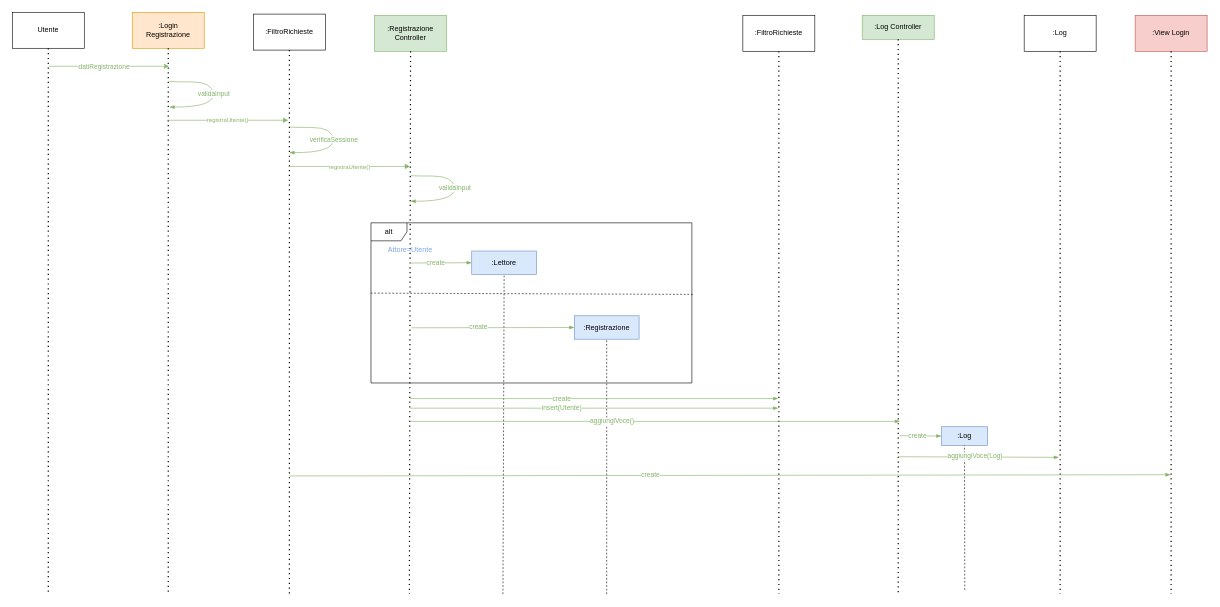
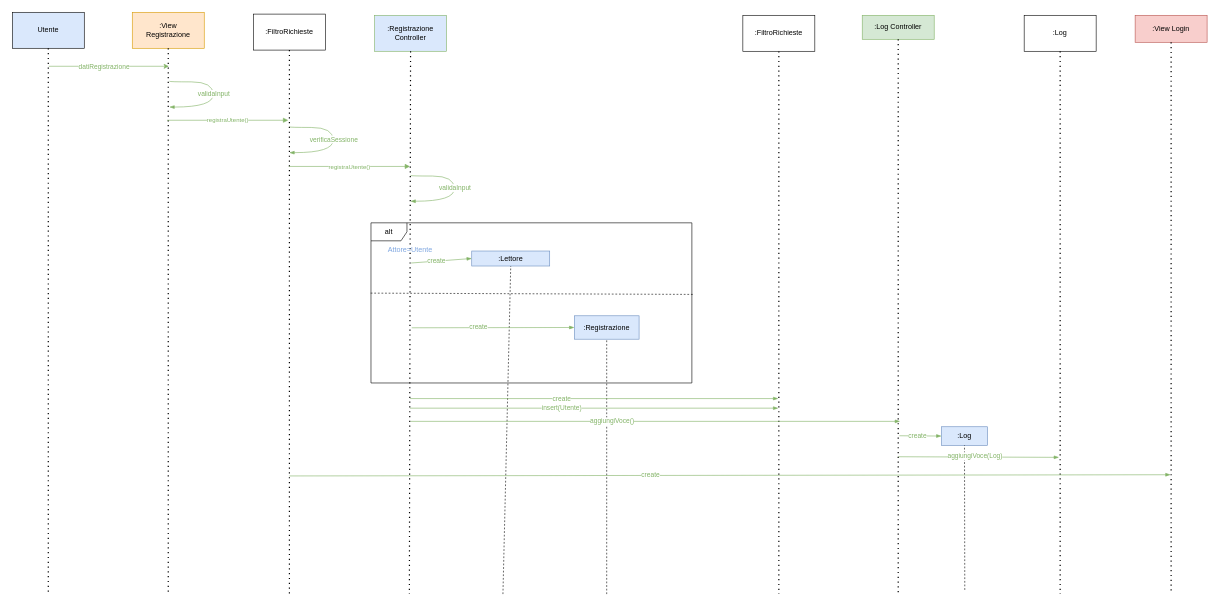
  <mxCell id="0" />
  <mxCell id="1" parent="0" />
- <mxCell id="2" value="&lt;div&gt;:Login&lt;/div&gt;&lt;div&gt;Registrazione&lt;br&gt;&lt;/div&gt;" style="rounded=0;whiteSpace=wrap;html=1;fillColor=#ffe6cc;strokeColor=#d79b00;" parent="1" vertex="1"><mxGeometry x="220" y="20" width="120" height="60" as="geometry" /></mxCell>
- <mxCell id="3" value="&lt;div&gt;:Registrazione&lt;/div&gt;&lt;div&gt;Controller&lt;br&gt;&lt;/div&gt;" style="rounded=0;whiteSpace=wrap;html=1;fillColor=#d5e8d4;strokeColor=#82b366;" parent="1" vertex="1"><mxGeometry x="624" y="25" width="120" height="60" as="geometry" /></mxCell>
+ <mxCell id="2" value="&lt;div&gt;:View&lt;/div&gt;&lt;div&gt;Registrazione&lt;br&gt;&lt;/div&gt;" style="rounded=0;whiteSpace=wrap;html=1;fillColor=#ffe6cc;strokeColor=#d79b00;" parent="1" vertex="1"><mxGeometry x="220" y="20" width="120" height="60" as="geometry" /></mxCell>
+ <mxCell id="3" value="&lt;div&gt;:Registrazione&lt;/div&gt;&lt;div&gt;Controller&lt;br&gt;&lt;/div&gt;" style="rounded=0;whiteSpace=wrap;html=1;fillColor=#dae8fc;strokeColor=#82b366;" parent="1" vertex="1"><mxGeometry x="624" y="25" width="120" height="60" as="geometry" /></mxCell>
  <mxCell id="4" value="" style="endArrow=none;dashed=1;html=1;dashPattern=1 3;strokeWidth=2;rounded=0;exitX=0.5;exitY=1;exitDx=0;exitDy=0;" parent="1" source="2" edge="1"><mxGeometry width="50" height="50" relative="1" as="geometry"><mxPoint x="667" y="153" as="sourcePoint" /><mxPoint x="280" y="990" as="targetPoint" /></mxGeometry></mxCell>
  <mxCell id="5" value="" style="endArrow=none;dashed=1;html=1;dashPattern=1 3;strokeWidth=2;rounded=0;exitX=0.5;exitY=1;exitDx=0;exitDy=0;" parent="1" source="3" edge="1"><mxGeometry width="50" height="50" relative="1" as="geometry"><mxPoint x="685" y="93" as="sourcePoint" /><mxPoint x="682" y="990" as="targetPoint" /></mxGeometry></mxCell>
  <mxCell id="6" value="" style="endArrow=classic;html=1;rounded=0;startArrow=none;startFill=0;fillColor=#d5e8d4;strokeColor=#82b366;" parent="1" edge="1"><mxGeometry width="50" height="50" relative="1" as="geometry"><mxPoint x="81" y="110" as="sourcePoint" /><mxPoint x="281" y="110" as="targetPoint" /></mxGeometry></mxCell>
  <mxCell id="7" value="&lt;font color=&quot;#82b366&quot;&gt;datiRegistrazione&lt;/font&gt;" style="edgeLabel;html=1;align=center;verticalAlign=middle;resizable=0;points=[];" parent="6" vertex="1" connectable="0"><mxGeometry x="-0.087" relative="1" as="geometry"><mxPoint as="offset" /></mxGeometry></mxCell>
  <mxCell id="8" value="alt" style="shape=umlFrame;whiteSpace=wrap;html=1;pointerEvents=0;" parent="1" vertex="1"><mxGeometry x="618" y="371" width="535" height="267" as="geometry" /></mxCell>
  <mxCell id="9" value="&lt;font color=&quot;#7ea6e0&quot;&gt;Attore=Utente&lt;/font&gt;" style="text;html=1;align=center;verticalAlign=middle;resizable=0;points=[];autosize=1;strokeColor=none;fillColor=none;" parent="1" vertex="1"><mxGeometry x="631" y="401.5" width="104" height="29" as="geometry" /></mxCell>
  <mxCell id="10" value="" style="endArrow=block;html=1;rounded=0;fillColor=#d5e8d4;strokeColor=#82b366;endFill=1;" parent="1" edge="1"><mxGeometry width="50" height="50" relative="1" as="geometry"><mxPoint x="278" y="200" as="sourcePoint" /><mxPoint x="480" y="200" as="targetPoint" /></mxGeometry></mxCell>
  <mxCell id="11" value="&lt;font color=&quot;#82b366&quot; style=&quot;font-size: 10px;&quot;&gt;registraUtente()&lt;/font&gt;" style="edgeLabel;html=1;align=center;verticalAlign=middle;resizable=0;points=[];" parent="10" vertex="1" connectable="0"><mxGeometry x="-0.013" y="1" relative="1" as="geometry"><mxPoint as="offset" /></mxGeometry></mxCell>
- <mxCell id="12" value="Utente" style="rounded=0;whiteSpace=wrap;html=1;" parent="1" vertex="1"><mxGeometry x="20" y="20" width="120" height="60" as="geometry" /></mxCell>
+ <mxCell id="12" value="Utente" style="rounded=0;whiteSpace=wrap;html=1;fillColor=#dae8fc;" parent="1" vertex="1"><mxGeometry x="20" y="20" width="120" height="60" as="geometry" /></mxCell>
  <mxCell id="13" value="" style="endArrow=none;dashed=1;html=1;dashPattern=1 3;strokeWidth=2;rounded=0;exitX=0.5;exitY=1;exitDx=0;exitDy=0;" parent="1" source="12" edge="1"><mxGeometry width="50" height="50" relative="1" as="geometry"><mxPoint x="467" y="153" as="sourcePoint" /><mxPoint x="80" y="990" as="targetPoint" /></mxGeometry></mxCell>
  <mxCell id="14" value="" style="endArrow=blockThin;html=1;rounded=0;fillColor=#d5e8d4;strokeColor=#82b366;endFill=1;edgeStyle=orthogonalEdgeStyle;curved=1;" parent="1" edge="1"><mxGeometry width="50" height="50" relative="1" as="geometry"><mxPoint x="282" y="135" as="sourcePoint" /><mxPoint x="282" y="178" as="targetPoint" /><Array as="points"><mxPoint x="282" y="136" /><mxPoint x="355" y="136" /><mxPoint x="355" y="178" /></Array></mxGeometry></mxCell>
  <mxCell id="15" value="&lt;font color=&quot;#82b366&quot;&gt;validaInput&lt;/font&gt;" style="edgeLabel;html=1;align=center;verticalAlign=middle;resizable=0;points=[];" parent="14" vertex="1" connectable="0"><mxGeometry x="-0.016" relative="1" as="geometry"><mxPoint as="offset" /></mxGeometry></mxCell>
  <mxCell id="16" value=":FiltroRichieste" style="rounded=0;whiteSpace=wrap;html=1;" parent="1" vertex="1"><mxGeometry x="422" y="23" width="120" height="60" as="geometry" /></mxCell>
  <mxCell id="17" value="" style="endArrow=none;dashed=1;html=1;dashPattern=1 3;strokeWidth=2;rounded=0;exitX=0.5;exitY=1;exitDx=0;exitDy=0;" parent="1" source="16" edge="1"><mxGeometry width="50" height="50" relative="1" as="geometry"><mxPoint x="869" y="156" as="sourcePoint" /><mxPoint x="482" y="990" as="targetPoint" /></mxGeometry></mxCell>
  <mxCell id="18" value="" style="endArrow=blockThin;html=1;rounded=0;fillColor=#d5e8d4;strokeColor=#82b366;endFill=1;edgeStyle=orthogonalEdgeStyle;curved=1;" parent="1" edge="1"><mxGeometry width="50" height="50" relative="1" as="geometry"><mxPoint x="482" y="211" as="sourcePoint" /><mxPoint x="482" y="254" as="targetPoint" /><Array as="points"><mxPoint x="482" y="212" /><mxPoint x="555" y="212" /><mxPoint x="555" y="254" /></Array></mxGeometry></mxCell>
  <mxCell id="19" value="&lt;font color=&quot;#82b366&quot;&gt;verificaSessione&lt;/font&gt;" style="edgeLabel;html=1;align=center;verticalAlign=middle;resizable=0;points=[];" parent="18" vertex="1" connectable="0"><mxGeometry x="-0.016" relative="1" as="geometry"><mxPoint as="offset" /></mxGeometry></mxCell>
  <mxCell id="20" value="" style="endArrow=block;html=1;rounded=0;fillColor=#d5e8d4;strokeColor=#82b366;endFill=1;" parent="1" edge="1"><mxGeometry width="50" height="50" relative="1" as="geometry"><mxPoint x="481" y="277" as="sourcePoint" /><mxPoint x="683" y="277" as="targetPoint" /></mxGeometry></mxCell>
  <mxCell id="21" value="&lt;font color=&quot;#82b366&quot; style=&quot;font-size: 10px;&quot;&gt;registraUtente()&lt;/font&gt;" style="edgeLabel;html=1;align=center;verticalAlign=middle;resizable=0;points=[];" parent="20" vertex="1" connectable="0"><mxGeometry x="-0.013" y="1" relative="1" as="geometry"><mxPoint as="offset" /></mxGeometry></mxCell>
  <mxCell id="22" value="" style="endArrow=blockThin;html=1;rounded=0;fillColor=#d5e8d4;strokeColor=#82b366;endFill=1;edgeStyle=orthogonalEdgeStyle;curved=1;" parent="1" edge="1"><mxGeometry width="50" height="50" relative="1" as="geometry"><mxPoint x="684" y="292" as="sourcePoint" /><mxPoint x="684" y="335" as="targetPoint" /><Array as="points"><mxPoint x="684" y="293" /><mxPoint x="757" y="293" /><mxPoint x="757" y="335" /></Array></mxGeometry></mxCell>
  <mxCell id="23" value="&lt;font color=&quot;#82b366&quot;&gt;validaInput&lt;/font&gt;" style="edgeLabel;html=1;align=center;verticalAlign=middle;resizable=0;points=[];" parent="22" vertex="1" connectable="0"><mxGeometry x="-0.016" relative="1" as="geometry"><mxPoint as="offset" /></mxGeometry></mxCell>
  <mxCell id="24" value="" style="endArrow=none;dashed=1;html=1;rounded=0;exitX=-0.001;exitY=0.439;exitDx=0;exitDy=0;exitPerimeter=0;entryX=1.003;entryY=0.447;entryDx=0;entryDy=0;entryPerimeter=0;" parent="1" source="8" target="8" edge="1"><mxGeometry width="50" height="50" relative="1" as="geometry"><mxPoint x="873" y="520" as="sourcePoint" /><mxPoint x="923" y="470" as="targetPoint" /></mxGeometry></mxCell>
  <mxCell id="25" value="" style="endArrow=blockThin;html=1;rounded=0;endFill=1;fillColor=#d5e8d4;strokeColor=#82b366;entryX=0;entryY=0.5;entryDx=0;entryDy=0;" parent="1" target="27" edge="1"><mxGeometry width="50" height="50" relative="1" as="geometry"><mxPoint x="685" y="438" as="sourcePoint" /><mxPoint x="781" y="438" as="targetPoint" /></mxGeometry></mxCell>
  <mxCell id="26" value="&lt;font color=&quot;#82b366&quot;&gt;create&lt;/font&gt;" style="edgeLabel;html=1;align=center;verticalAlign=middle;resizable=0;points=[];" parent="25" vertex="1" connectable="0"><mxGeometry x="-0.18" y="1" relative="1" as="geometry"><mxPoint as="offset" /></mxGeometry></mxCell>
- <mxCell id="27" value=":Lettore" style="rounded=0;whiteSpace=wrap;html=1;fillColor=#dae8fc;strokeColor=#6c8ebf;" parent="1" vertex="1"><mxGeometry x="786" y="418" width="108" height="39" as="geometry" /></mxCell>
+ <mxCell id="27" value=":Lettore" style="rounded=0;whiteSpace=wrap;html=1;fillColor=#dae8fc;strokeColor=#6c8ebf;" parent="1" vertex="1"><mxGeometry x="786" y="418" width="130" height="25" as="geometry" /></mxCell>
  <mxCell id="28" value="" style="endArrow=none;dashed=1;html=1;rounded=0;entryX=0.5;entryY=1;entryDx=0;entryDy=0;" parent="1" target="27" edge="1"><mxGeometry width="50" height="50" relative="1" as="geometry"><mxPoint x="838" y="990" as="sourcePoint" /><mxPoint x="867" y="486" as="targetPoint" /></mxGeometry></mxCell>
  <mxCell id="29" value="" style="endArrow=blockThin;html=1;rounded=0;endFill=1;fillColor=#d5e8d4;strokeColor=#82b366;entryX=0;entryY=0.5;entryDx=0;entryDy=0;" parent="1" target="31" edge="1"><mxGeometry width="50" height="50" relative="1" as="geometry"><mxPoint x="686" y="546" as="sourcePoint" /><mxPoint x="952" y="546" as="targetPoint" /></mxGeometry></mxCell>
  <mxCell id="30" value="&lt;font color=&quot;#82b366&quot;&gt;create&lt;/font&gt;" style="edgeLabel;html=1;align=center;verticalAlign=middle;resizable=0;points=[];" parent="29" vertex="1" connectable="0"><mxGeometry x="-0.18" y="1" relative="1" as="geometry"><mxPoint as="offset" /></mxGeometry></mxCell>
  <mxCell id="31" value=":Registrazione" style="rounded=0;whiteSpace=wrap;html=1;fillColor=#dae8fc;strokeColor=#6c8ebf;" parent="1" vertex="1"><mxGeometry x="957" y="526" width="108" height="39" as="geometry" /></mxCell>
  <mxCell id="32" value="" style="endArrow=none;dashed=1;html=1;rounded=0;entryX=0.5;entryY=1;entryDx=0;entryDy=0;" parent="1" target="31" edge="1"><mxGeometry width="50" height="50" relative="1" as="geometry"><mxPoint x="1011" y="990" as="sourcePoint" /><mxPoint x="1038" y="594" as="targetPoint" /></mxGeometry></mxCell>
  <mxCell id="33" value="" style="endArrow=none;dashed=1;html=1;dashPattern=1 3;strokeWidth=2;rounded=0;exitX=0.5;exitY=1;exitDx=0;exitDy=0;" edge="1" source="34" parent="1"><mxGeometry width="50" height="50" relative="1" as="geometry"><mxPoint x="1685" y="158" as="sourcePoint" /><mxPoint x="1298" y="990" as="targetPoint" /></mxGeometry></mxCell>
  <mxCell id="34" value=":FiltroRichieste" style="rounded=0;whiteSpace=wrap;html=1;" vertex="1" parent="1"><mxGeometry x="1238" y="25" width="120" height="60" as="geometry" /></mxCell>
  <mxCell id="35" value=":Log Controller" style="rounded=0;whiteSpace=wrap;html=1;fillColor=#d5e8d4;strokeColor=#82b366;" vertex="1" parent="1"><mxGeometry x="1437" y="25" width="120" height="40" as="geometry" /></mxCell>
  <mxCell id="36" value="" style="endArrow=none;dashed=1;html=1;dashPattern=1 3;strokeWidth=2;rounded=0;exitX=0.5;exitY=1;exitDx=0;exitDy=0;fillColor=#d5e8d4;strokeColor=#000000;" edge="1" source="35" parent="1"><mxGeometry width="50" height="50" relative="1" as="geometry"><mxPoint x="1884" y="158" as="sourcePoint" /><mxPoint x="1497" y="990" as="targetPoint" /></mxGeometry></mxCell>
  <mxCell id="37" value="" style="endArrow=blockThin;html=1;rounded=0;endFill=1;fillColor=#d5e8d4;strokeColor=#82b366;" edge="1" parent="1"><mxGeometry width="50" height="50" relative="1" as="geometry"><mxPoint x="683" y="664" as="sourcePoint" /><mxPoint x="1297" y="664" as="targetPoint" /></mxGeometry></mxCell>
  <mxCell id="38" value="&lt;font color=&quot;#82b366&quot;&gt;create&lt;/font&gt;" style="edgeLabel;html=1;align=center;verticalAlign=middle;resizable=0;points=[];" vertex="1" connectable="0" parent="37"><mxGeometry x="-0.18" y="1" relative="1" as="geometry"><mxPoint as="offset" /></mxGeometry></mxCell>
  <mxCell id="39" value="" style="endArrow=blockThin;html=1;rounded=0;endFill=1;fillColor=#d5e8d4;strokeColor=#82b366;" edge="1" parent="1"><mxGeometry width="50" height="50" relative="1" as="geometry"><mxPoint x="683" y="680" as="sourcePoint" /><mxPoint x="1297" y="680" as="targetPoint" /></mxGeometry></mxCell>
  <mxCell id="40" value="&lt;font color=&quot;#82b366&quot;&gt;insert(Utente)&lt;/font&gt;" style="edgeLabel;html=1;align=center;verticalAlign=middle;resizable=0;points=[];" vertex="1" connectable="0" parent="39"><mxGeometry x="-0.18" y="1" relative="1" as="geometry"><mxPoint as="offset" /></mxGeometry></mxCell>
  <mxCell id="41" value="" style="endArrow=blockThin;html=1;rounded=0;endFill=1;fillColor=#d5e8d4;strokeColor=#82b366;" edge="1" parent="1"><mxGeometry width="50" height="50" relative="1" as="geometry"><mxPoint x="684" y="702" as="sourcePoint" /><mxPoint x="1500" y="702" as="targetPoint" /></mxGeometry></mxCell>
  <mxCell id="42" value="&lt;font color=&quot;#82b366&quot;&gt;aggiungiVoce()&lt;/font&gt;" style="edgeLabel;html=1;align=center;verticalAlign=middle;resizable=0;points=[];" vertex="1" connectable="0" parent="41"><mxGeometry x="-0.18" y="1" relative="1" as="geometry"><mxPoint as="offset" /></mxGeometry></mxCell>
  <mxCell id="43" value=":Log" style="rounded=0;whiteSpace=wrap;html=1;" vertex="1" parent="1"><mxGeometry x="1707" y="25" width="120" height="60" as="geometry" /></mxCell>
  <mxCell id="44" value="" style="endArrow=none;dashed=1;html=1;dashPattern=1 3;strokeWidth=2;rounded=0;exitX=0.5;exitY=1;exitDx=0;exitDy=0;" edge="1" source="43" parent="1"><mxGeometry width="50" height="50" relative="1" as="geometry"><mxPoint x="2154" y="158" as="sourcePoint" /><mxPoint x="1767" y="990" as="targetPoint" /></mxGeometry></mxCell>
  <mxCell id="45" value="" style="endArrow=blockThin;html=1;rounded=0;fillColor=#d5e8d4;strokeColor=#82b366;endFill=1;entryX=0;entryY=0.5;entryDx=0;entryDy=0;" edge="1" parent="1" target="47"><mxGeometry width="50" height="50" relative="1" as="geometry"><mxPoint x="1499" y="726" as="sourcePoint" /><mxPoint x="1563" y="726" as="targetPoint" /></mxGeometry></mxCell>
  <mxCell id="46" value="&lt;font color=&quot;#82b366&quot;&gt;create&lt;/font&gt;" style="edgeLabel;html=1;align=center;verticalAlign=middle;resizable=0;points=[];" vertex="1" connectable="0" parent="45"><mxGeometry x="-0.178" y="1" relative="1" as="geometry"><mxPoint as="offset" /></mxGeometry></mxCell>
  <mxCell id="47" value=":Log" style="rounded=0;whiteSpace=wrap;html=1;fillColor=#dae8fc;strokeColor=#6c8ebf;" vertex="1" parent="1"><mxGeometry x="1569" y="711" width="77" height="31" as="geometry" /></mxCell>
  <mxCell id="48" value="" style="endArrow=none;dashed=1;html=1;rounded=0;entryX=0.5;entryY=1;entryDx=0;entryDy=0;" edge="1" parent="1" target="47"><mxGeometry width="50" height="50" relative="1" as="geometry"><mxPoint x="1608" y="983" as="sourcePoint" /><mxPoint x="1624" y="832" as="targetPoint" /></mxGeometry></mxCell>
  <mxCell id="49" value="" style="endArrow=blockThin;html=1;rounded=0;fillColor=#d5e8d4;strokeColor=#82b366;endFill=1;" edge="1" parent="1"><mxGeometry width="50" height="50" relative="1" as="geometry"><mxPoint x="1497" y="761" as="sourcePoint" /><mxPoint x="1765" y="762" as="targetPoint" /></mxGeometry></mxCell>
  <mxCell id="50" value="&lt;font color=&quot;#82b366&quot;&gt;aggiungiVoce(Log)&lt;/font&gt;" style="edgeLabel;html=1;align=center;verticalAlign=middle;resizable=0;points=[];" vertex="1" connectable="0" parent="49"><mxGeometry x="-0.178" y="1" relative="1" as="geometry"><mxPoint x="17" y="-1" as="offset" /></mxGeometry></mxCell>
- <mxCell id="51" value=":View Login" style="rounded=0;whiteSpace=wrap;html=1;fillColor=#f8cecc;strokeColor=#b85450;" vertex="1" parent="1"><mxGeometry x="1892" y="25" width="120" height="60" as="geometry" /></mxCell>
+ <mxCell id="51" value=":View Login" style="rounded=0;whiteSpace=wrap;html=1;fillColor=#f8cecc;strokeColor=#b85450;" vertex="1" parent="1"><mxGeometry x="1892" y="25" width="120" height="45" as="geometry" /></mxCell>
  <mxCell id="52" value="" style="endArrow=none;dashed=1;html=1;dashPattern=1 3;strokeWidth=2;rounded=0;exitX=0.5;exitY=1;exitDx=0;exitDy=0;" edge="1" source="51" parent="1"><mxGeometry width="50" height="50" relative="1" as="geometry"><mxPoint x="2339" y="158" as="sourcePoint" /><mxPoint x="1952" y="990" as="targetPoint" /></mxGeometry></mxCell>
  <mxCell id="53" value="" style="endArrow=blockThin;html=1;rounded=0;endFill=1;fillColor=#d5e8d4;strokeColor=#82b366;" edge="1" parent="1"><mxGeometry width="50" height="50" relative="1" as="geometry"><mxPoint x="482" y="793" as="sourcePoint" /><mxPoint x="1951" y="791" as="targetPoint" /></mxGeometry></mxCell>
  <mxCell id="54" value="&lt;font color=&quot;#82b366&quot;&gt;create&lt;/font&gt;" style="edgeLabel;html=1;align=center;verticalAlign=middle;resizable=0;points=[];" vertex="1" connectable="0" parent="53"><mxGeometry x="-0.18" y="1" relative="1" as="geometry"><mxPoint as="offset" /></mxGeometry></mxCell>
